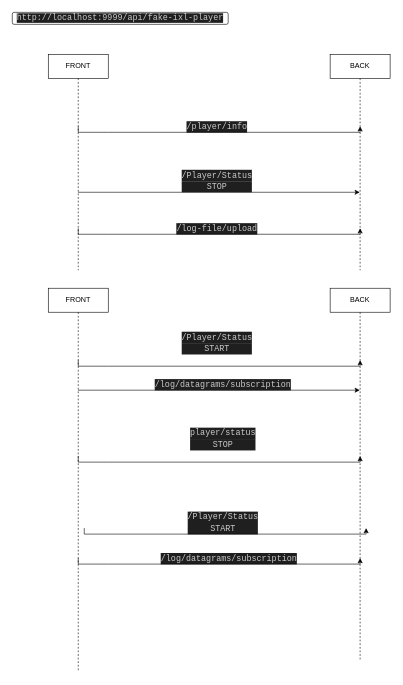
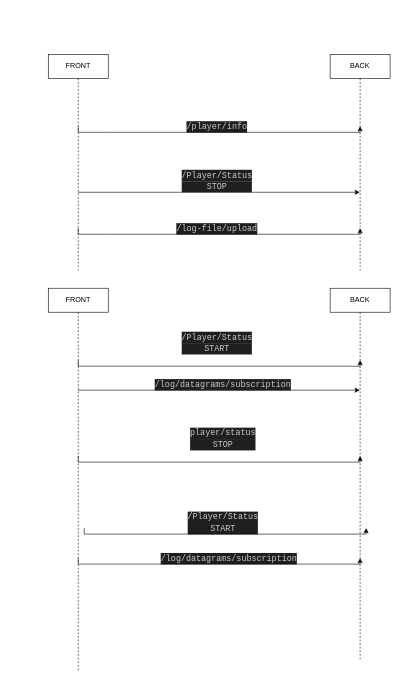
  <mxCell id="0" />
  <mxCell id="1" parent="0" />
  <mxCell id="2" style="edgeStyle=orthogonalEdgeStyle;rounded=0;orthogonalLoop=1;jettySize=auto;html=1;curved=0;" edge="1" parent="1" source="6" target="7"><mxGeometry relative="1" as="geometry"><Array as="points"><mxPoint x="350" y="320" /><mxPoint x="350" y="320" /></Array></mxGeometry></mxCell>
  <mxCell id="3" value="&lt;div style=&quot;color: rgb(204, 204, 204); background-color: rgb(31, 31, 31); font-family: Consolas, &amp;quot;Courier New&amp;quot;, monospace; font-size: 14px; line-height: 19px;&quot;&gt;/player/info&lt;/div&gt;" style="edgeLabel;html=1;align=center;verticalAlign=middle;resizable=0;points=[];" vertex="1" connectable="0" parent="2"><mxGeometry x="0.385" y="-2" relative="1" as="geometry"><mxPoint x="-94" y="-112" as="offset" /></mxGeometry></mxCell>
  <mxCell id="4" value="&lt;div style=&quot;color: rgb(204, 204, 204); background-color: rgb(31, 31, 31); font-family: Consolas, &amp;quot;Courier New&amp;quot;, monospace; font-size: 14px; line-height: 19px;&quot;&gt;/Player/Status&lt;br&gt;&lt;/div&gt;&lt;div style=&quot;color: rgb(204, 204, 204); background-color: rgb(31, 31, 31); font-family: Consolas, &amp;quot;Courier New&amp;quot;, monospace; font-size: 14px; line-height: 19px;&quot;&gt;STOP&lt;/div&gt;" style="edgeLabel;html=1;align=center;verticalAlign=middle;resizable=0;points=[];" vertex="1" connectable="0" parent="2"><mxGeometry x="0.385" y="-2" relative="1" as="geometry"><mxPoint x="-94" y="-22" as="offset" /></mxGeometry></mxCell>
  <mxCell id="5" value="&lt;div style=&quot;color: rgb(204, 204, 204); background-color: rgb(31, 31, 31); font-family: Consolas, &amp;quot;Courier New&amp;quot;, monospace; font-size: 14px; line-height: 19px;&quot;&gt;/log-file/upload&lt;br&gt;&lt;/div&gt;" style="edgeLabel;html=1;align=center;verticalAlign=middle;resizable=0;points=[];" vertex="1" connectable="0" parent="2"><mxGeometry x="0.385" y="-2" relative="1" as="geometry"><mxPoint x="-94" y="58" as="offset" /></mxGeometry></mxCell>
  <mxCell id="6" value="FRONT" style="shape=umlLifeline;perimeter=lifelinePerimeter;whiteSpace=wrap;html=1;container=1;dropTarget=0;collapsible=0;recursiveResize=0;outlineConnect=0;portConstraint=eastwest;newEdgeStyle={&quot;curved&quot;:0,&quot;rounded&quot;:0};" vertex="1" parent="1"><mxGeometry x="80" y="90" width="100" height="360" as="geometry" /></mxCell>
  <mxCell id="7" value="BACK" style="shape=umlLifeline;perimeter=lifelinePerimeter;whiteSpace=wrap;html=1;container=1;dropTarget=0;collapsible=0;recursiveResize=0;outlineConnect=0;portConstraint=eastwest;newEdgeStyle={&quot;curved&quot;:0,&quot;rounded&quot;:0};" vertex="1" parent="1"><mxGeometry x="550" y="90" width="100" height="360" as="geometry" /></mxCell>
- <mxCell id="8" value="&lt;span style=&quot;color: rgb(204, 204, 204); font-family: Consolas, &amp;quot;Courier New&amp;quot;, monospace; font-size: 14px; font-style: normal; font-variant-ligatures: normal; font-variant-caps: normal; font-weight: 400; letter-spacing: normal; orphans: 2; text-align: center; text-indent: 0px; text-transform: none; widows: 2; word-spacing: 0px; -webkit-text-stroke-width: 0px; background-color: rgb(31, 31, 31); text-decoration-thickness: initial; text-decoration-style: initial; text-decoration-color: initial; float: none; display: inline !important;&quot;&gt;http://localhost:9999/api/fake-ixl-player&lt;/span&gt;" style="rounded=1;whiteSpace=wrap;html=1;" vertex="1" parent="1"><mxGeometry x="20" y="20" width="360" height="20" as="geometry" /></mxCell>
  <mxCell id="9" style="edgeStyle=orthogonalEdgeStyle;rounded=0;orthogonalLoop=1;jettySize=auto;html=1;curved=0;" edge="1" parent="1"><mxGeometry relative="1" as="geometry"><mxPoint x="130" y="210" as="sourcePoint" /><mxPoint x="600" y="210" as="targetPoint" /><Array as="points"><mxPoint x="180" y="220" /><mxPoint x="180" y="220" /></Array></mxGeometry></mxCell>
  <mxCell id="10" style="edgeStyle=orthogonalEdgeStyle;rounded=0;orthogonalLoop=1;jettySize=auto;html=1;curved=0;" edge="1" parent="1"><mxGeometry relative="1" as="geometry"><mxPoint x="130" y="380" as="sourcePoint" /><mxPoint x="600" y="380" as="targetPoint" /><Array as="points"><mxPoint x="180" y="390" /><mxPoint x="180" y="390" /></Array></mxGeometry></mxCell>
  <mxCell id="11" style="edgeStyle=orthogonalEdgeStyle;rounded=0;orthogonalLoop=1;jettySize=auto;html=1;curved=0;" edge="1" parent="1"><mxGeometry relative="1" as="geometry"><mxPoint x="129.5" y="650" as="sourcePoint" /><mxPoint x="599.5" y="650" as="targetPoint" /><Array as="points"><mxPoint x="350" y="650" /><mxPoint x="350" y="650" /></Array></mxGeometry></mxCell>
  <mxCell id="12" value="&lt;div style=&quot;color: rgb(204, 204, 204); background-color: rgb(31, 31, 31); font-family: Consolas, &amp;quot;Courier New&amp;quot;, monospace; font-size: 14px; line-height: 19px;&quot;&gt;/log/datagrams/subscription&lt;br&gt;&lt;/div&gt;" style="edgeLabel;html=1;align=center;verticalAlign=middle;resizable=0;points=[];" vertex="1" connectable="0" parent="11"><mxGeometry x="0.385" y="-2" relative="1" as="geometry"><mxPoint x="-84" y="-12" as="offset" /></mxGeometry></mxCell>
  <mxCell id="13" value="&lt;div style=&quot;color: rgb(204, 204, 204); background-color: rgb(31, 31, 31); font-family: Consolas, &amp;quot;Courier New&amp;quot;, monospace; font-size: 14px; line-height: 19px;&quot;&gt;player/status&lt;br&gt;&lt;/div&gt;&lt;div style=&quot;color: rgb(204, 204, 204); background-color: rgb(31, 31, 31); font-family: Consolas, &amp;quot;Courier New&amp;quot;, monospace; font-size: 14px; line-height: 19px;&quot;&gt;STOP&lt;/div&gt;" style="edgeLabel;html=1;align=center;verticalAlign=middle;resizable=0;points=[];" vertex="1" connectable="0" parent="11"><mxGeometry x="0.385" y="-2" relative="1" as="geometry"><mxPoint x="-84" y="78" as="offset" /></mxGeometry></mxCell>
  <mxCell id="14" value="&lt;div style=&quot;color: rgb(204, 204, 204); background-color: rgb(31, 31, 31); font-family: Consolas, &amp;quot;Courier New&amp;quot;, monospace; font-size: 14px; line-height: 19px;&quot;&gt;/Player/Status&lt;br&gt;&lt;/div&gt;&lt;div style=&quot;color: rgb(204, 204, 204); background-color: rgb(31, 31, 31); font-family: Consolas, &amp;quot;Courier New&amp;quot;, monospace; font-size: 14px; line-height: 19px;&quot;&gt;START&lt;/div&gt;" style="edgeLabel;html=1;align=center;verticalAlign=middle;resizable=0;points=[];" vertex="1" connectable="0" parent="11"><mxGeometry x="0.385" y="-2" relative="1" as="geometry"><mxPoint x="-94" y="-82" as="offset" /></mxGeometry></mxCell>
  <mxCell id="15" value="&lt;div style=&quot;color: rgb(204, 204, 204); background-color: rgb(31, 31, 31); font-family: Consolas, &amp;quot;Courier New&amp;quot;, monospace; font-size: 14px; line-height: 19px;&quot;&gt;/log/datagrams/subscription&lt;br&gt;&lt;/div&gt;" style="edgeLabel;html=1;align=center;verticalAlign=middle;resizable=0;points=[];" vertex="1" connectable="0" parent="11"><mxGeometry x="0.385" y="-2" relative="1" as="geometry"><mxPoint x="-74" y="278" as="offset" /></mxGeometry></mxCell>
  <mxCell id="16" value="&lt;div style=&quot;color: rgb(204, 204, 204); background-color: rgb(31, 31, 31); font-family: Consolas, &amp;quot;Courier New&amp;quot;, monospace; font-size: 14px; line-height: 19px;&quot;&gt;/Player/Status&lt;br&gt;&lt;/div&gt;&lt;div style=&quot;color: rgb(204, 204, 204); background-color: rgb(31, 31, 31); font-family: Consolas, &amp;quot;Courier New&amp;quot;, monospace; font-size: 14px; line-height: 19px;&quot;&gt;START&lt;/div&gt;" style="edgeLabel;html=1;align=center;verticalAlign=middle;resizable=0;points=[];" vertex="1" connectable="0" parent="11"><mxGeometry x="0.385" y="-2" relative="1" as="geometry"><mxPoint x="-84" y="218" as="offset" /></mxGeometry></mxCell>
  <mxCell id="17" value="FRONT" style="shape=umlLifeline;perimeter=lifelinePerimeter;whiteSpace=wrap;html=1;container=1;dropTarget=0;collapsible=0;recursiveResize=0;outlineConnect=0;portConstraint=eastwest;newEdgeStyle={&quot;curved&quot;:0,&quot;rounded&quot;:0};" vertex="1" parent="1"><mxGeometry x="80" y="480" width="100" height="640" as="geometry" /></mxCell>
  <mxCell id="18" value="BACK" style="shape=umlLifeline;perimeter=lifelinePerimeter;whiteSpace=wrap;html=1;container=1;dropTarget=0;collapsible=0;recursiveResize=0;outlineConnect=0;portConstraint=eastwest;newEdgeStyle={&quot;curved&quot;:0,&quot;rounded&quot;:0};" vertex="1" parent="1"><mxGeometry x="550" y="480" width="100" height="620" as="geometry" /></mxCell>
  <mxCell id="19" style="edgeStyle=orthogonalEdgeStyle;rounded=0;orthogonalLoop=1;jettySize=auto;html=1;curved=0;" edge="1" parent="1"><mxGeometry relative="1" as="geometry"><mxPoint x="130" y="600" as="sourcePoint" /><mxPoint x="600" y="600" as="targetPoint" /><Array as="points"><mxPoint x="180" y="610" /><mxPoint x="180" y="610" /></Array></mxGeometry></mxCell>
  <mxCell id="20" style="edgeStyle=orthogonalEdgeStyle;rounded=0;orthogonalLoop=1;jettySize=auto;html=1;curved=0;" edge="1" parent="1"><mxGeometry relative="1" as="geometry"><mxPoint x="130" y="760" as="sourcePoint" /><mxPoint x="600" y="760" as="targetPoint" /><Array as="points"><mxPoint x="180" y="770" /><mxPoint x="180" y="770" /></Array></mxGeometry></mxCell>
  <mxCell id="21" style="edgeStyle=orthogonalEdgeStyle;rounded=0;orthogonalLoop=1;jettySize=auto;html=1;curved=0;" edge="1" parent="1"><mxGeometry relative="1" as="geometry"><mxPoint x="140" y="880" as="sourcePoint" /><mxPoint x="610" y="880" as="targetPoint" /><Array as="points"><mxPoint x="190" y="890" /><mxPoint x="190" y="890" /></Array></mxGeometry></mxCell>
  <mxCell id="22" style="edgeStyle=orthogonalEdgeStyle;rounded=0;orthogonalLoop=1;jettySize=auto;html=1;curved=0;" edge="1" parent="1"><mxGeometry relative="1" as="geometry"><mxPoint x="130" y="930" as="sourcePoint" /><mxPoint x="600" y="930" as="targetPoint" /><Array as="points"><mxPoint x="180" y="940" /><mxPoint x="180" y="940" /></Array></mxGeometry></mxCell>
